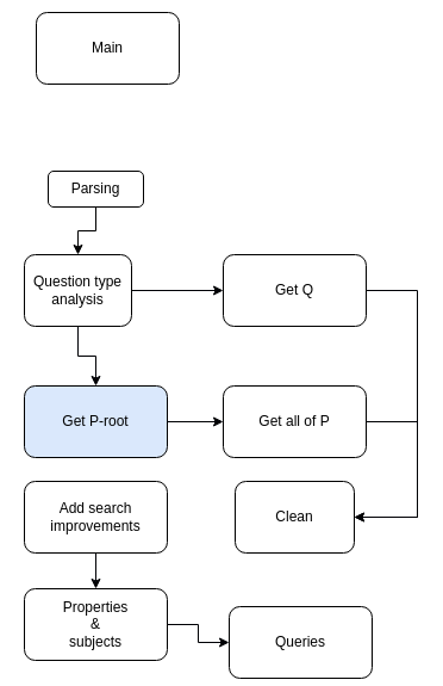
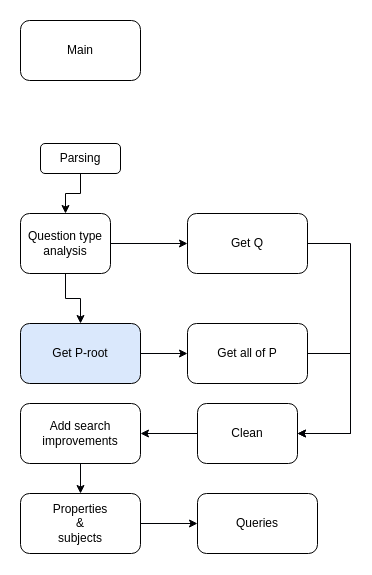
  <mxCell id="0" />
  <mxCell id="1" parent="0" />
  <mxCell id="2" style="edgeStyle=orthogonalEdgeStyle;rounded=0;orthogonalLoop=1;jettySize=auto;html=1;exitX=0.5;exitY=1;exitDx=0;exitDy=0;entryX=0.5;entryY=0;entryDx=0;entryDy=0;" edge="1" parent="1" source="3" target="7"><mxGeometry relative="1" as="geometry" /></mxCell>
  <mxCell id="3" value="Parsing" style="rounded=1;whiteSpace=wrap;html=1;" vertex="1" parent="1"><mxGeometry x="40" y="143" width="80" height="30" as="geometry" /></mxCell>
- <mxCell id="4" value="Main" style="rounded=1;whiteSpace=wrap;html=1;" vertex="1" parent="1"><mxGeometry x="30" y="10" width="120" height="60" as="geometry" /></mxCell>
+ <mxCell id="4" value="Main" style="rounded=1;whiteSpace=wrap;html=1;" vertex="1" parent="1"><mxGeometry x="20" y="20" width="120" height="60" as="geometry" /></mxCell>
  <mxCell id="5" style="edgeStyle=orthogonalEdgeStyle;rounded=0;orthogonalLoop=1;jettySize=auto;html=1;exitX=0.5;exitY=1;exitDx=0;exitDy=0;entryX=0.5;entryY=0;entryDx=0;entryDy=0;strokeColor=#000105;" edge="1" parent="1" source="7" target="11"><mxGeometry relative="1" as="geometry" /></mxCell>
  <mxCell id="6" style="edgeStyle=orthogonalEdgeStyle;rounded=0;orthogonalLoop=1;jettySize=auto;html=1;exitX=1;exitY=0.5;exitDx=0;exitDy=0;entryX=0;entryY=0.5;entryDx=0;entryDy=0;strokeColor=#000105;" edge="1" parent="1" source="7" target="9"><mxGeometry relative="1" as="geometry" /></mxCell>
  <mxCell id="7" value="Question type analysis" style="rounded=1;whiteSpace=wrap;html=1;" vertex="1" parent="1"><mxGeometry x="20" y="213" width="90" height="60" as="geometry" /></mxCell>
  <mxCell id="8" style="edgeStyle=orthogonalEdgeStyle;rounded=0;orthogonalLoop=1;jettySize=auto;html=1;exitX=1;exitY=0.5;exitDx=0;exitDy=0;entryX=1;entryY=0.5;entryDx=0;entryDy=0;strokeColor=#000105;" edge="1" parent="1" source="9" target="13"><mxGeometry relative="1" as="geometry"><Array as="points"><mxPoint x="350" y="243" /><mxPoint x="350" y="433" /></Array></mxGeometry></mxCell>
  <mxCell id="9" value="Get Q" style="rounded=1;whiteSpace=wrap;html=1;" vertex="1" parent="1"><mxGeometry x="187" y="213" width="120" height="60" as="geometry" /></mxCell>
  <mxCell id="10" style="edgeStyle=orthogonalEdgeStyle;rounded=0;orthogonalLoop=1;jettySize=auto;html=1;exitX=1;exitY=0.5;exitDx=0;exitDy=0;entryX=0;entryY=0.5;entryDx=0;entryDy=0;strokeColor=#000105;" edge="1" parent="1" source="11" target="15"><mxGeometry relative="1" as="geometry" /></mxCell>
  <mxCell id="11" value="Get P-root" style="rounded=1;whiteSpace=wrap;html=1;fillColor=#dae8fc;" vertex="1" parent="1"><mxGeometry x="20" y="323" width="120" height="60" as="geometry" /></mxCell>
+ <mxCell id="12" style="edgeStyle=orthogonalEdgeStyle;rounded=0;orthogonalLoop=1;jettySize=auto;html=1;exitX=0;exitY=0.5;exitDx=0;exitDy=0;entryX=1;entryY=0.5;entryDx=0;entryDy=0;strokeColor=#000105;" edge="1" parent="1" source="13" target="19"><mxGeometry relative="1" as="geometry" /></mxCell>
  <mxCell id="13" value="Clean" style="rounded=1;whiteSpace=wrap;html=1;" vertex="1" parent="1"><mxGeometry x="197" y="403" width="100" height="60" as="geometry" /></mxCell>
  <mxCell id="14" style="edgeStyle=orthogonalEdgeStyle;rounded=0;orthogonalLoop=1;jettySize=auto;html=1;exitX=1;exitY=0.5;exitDx=0;exitDy=0;entryX=1;entryY=0.5;entryDx=0;entryDy=0;strokeColor=#000105;" edge="1" parent="1" source="15" target="13"><mxGeometry relative="1" as="geometry"><Array as="points"><mxPoint x="350" y="353" /><mxPoint x="350" y="433" /></Array></mxGeometry></mxCell>
  <mxCell id="15" value="Get all of P" style="rounded=1;whiteSpace=wrap;html=1;" vertex="1" parent="1"><mxGeometry x="187" y="323" width="120" height="60" as="geometry" /></mxCell>
  <mxCell id="16" style="edgeStyle=orthogonalEdgeStyle;rounded=0;orthogonalLoop=1;jettySize=auto;html=1;exitX=1;exitY=0.5;exitDx=0;exitDy=0;strokeColor=#000105;" edge="1" parent="1" source="17" target="20"><mxGeometry relative="1" as="geometry"><mxPoint x="200" y="523" as="targetPoint" /></mxGeometry></mxCell>
  <mxCell id="17" value="Properties &lt;br&gt;&amp;amp; &lt;br&gt;subjects" style="rounded=1;whiteSpace=wrap;html=1;" vertex="1" parent="1"><mxGeometry x="20" y="493" width="120" height="60" as="geometry" /></mxCell>
  <mxCell id="18" style="edgeStyle=orthogonalEdgeStyle;rounded=0;orthogonalLoop=1;jettySize=auto;html=1;exitX=0.5;exitY=1;exitDx=0;exitDy=0;entryX=0.5;entryY=0;entryDx=0;entryDy=0;strokeColor=#000105;" edge="1" parent="1" source="19" target="17"><mxGeometry relative="1" as="geometry" /></mxCell>
  <mxCell id="19" value="Add search improvements" style="rounded=1;whiteSpace=wrap;html=1;" vertex="1" parent="1"><mxGeometry x="20" y="403" width="120" height="60" as="geometry" /></mxCell>
- <mxCell id="20" value="Queries" style="rounded=1;whiteSpace=wrap;html=1;" vertex="1" parent="1"><mxGeometry x="192" y="508" width="120" height="60" as="geometry" /></mxCell>
+ <mxCell id="20" value="Queries" style="rounded=1;whiteSpace=wrap;html=1;" vertex="1" parent="1"><mxGeometry x="197" y="493" width="120" height="60" as="geometry" /></mxCell>
